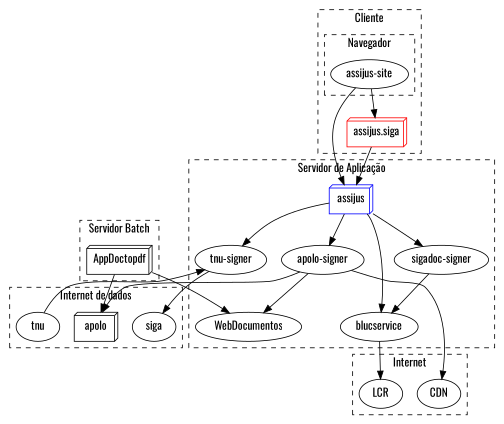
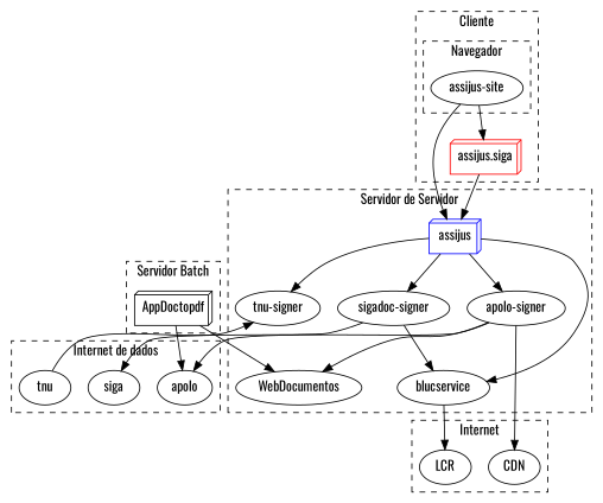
  digraph {
    fontname=Oswald
    node [fontname=Oswald]
    edge [fontname=Oswald]
    "assijus-site"
    n2 [color=red label="assijus.siga" shape=box3d]
    assijus [color=blue shape=box3d]
    blucservice
    "apolo-signer"
    "sigadoc-signer"
    "tnu-signer"
    WebDocumentos
-   apolo [shape=box3d]
+   apolo
    siga
    tnu
    CDN
    LCR
    AppDoctopdf [shape=box3d]
    subgraph cluster_1 {
      label=Cliente
      style=dashed
      n2
      subgraph cluster_2 {
        label=Navegador
        style=dashed
        "assijus-site"
      }
    }
    subgraph cluster_3 {
-     label="Servidor de Aplicação"
+     label="Servidor de Servidor"
      style=dashed
      assijus
      blucservice
      "apolo-signer"
      "sigadoc-signer"
      "tnu-signer"
      WebDocumentos
    }
    subgraph cluster_4 {
      label="Internet de dados"
      rank=same
      style=dashed
      apolo
      siga
      tnu
    }
    subgraph cluster_5 {
      label=Internet
      style=dashed
      CDN
      LCR
    }
    subgraph cluster_6 {
      label="Servidor Batch"
      style=dashed
      AppDoctopdf
    }
    "assijus-site" -> n2
    "assijus-site" -> assijus
    n2 -> assijus
    assijus -> blucservice
    assijus -> "apolo-signer"
    assijus -> "sigadoc-signer"
    assijus -> "tnu-signer"
    blucservice -> LCR
    "apolo-signer" -> WebDocumentos
    "apolo-signer" -> apolo
    "apolo-signer" -> CDN
    "sigadoc-signer" -> blucservice
-   "tnu-signer" -> siga
+   "sigadoc-signer" -> siga
    WebDocumentos -> apolo [style=invis]
    tnu -> "tnu-signer"
    AppDoctopdf -> WebDocumentos
    AppDoctopdf -> apolo
  }
